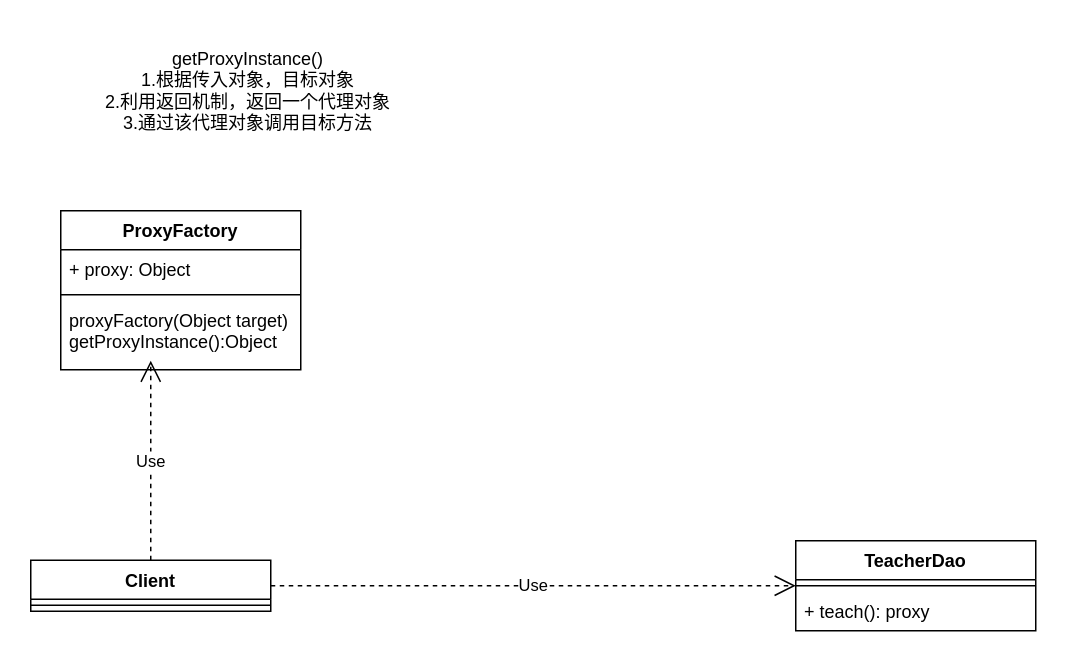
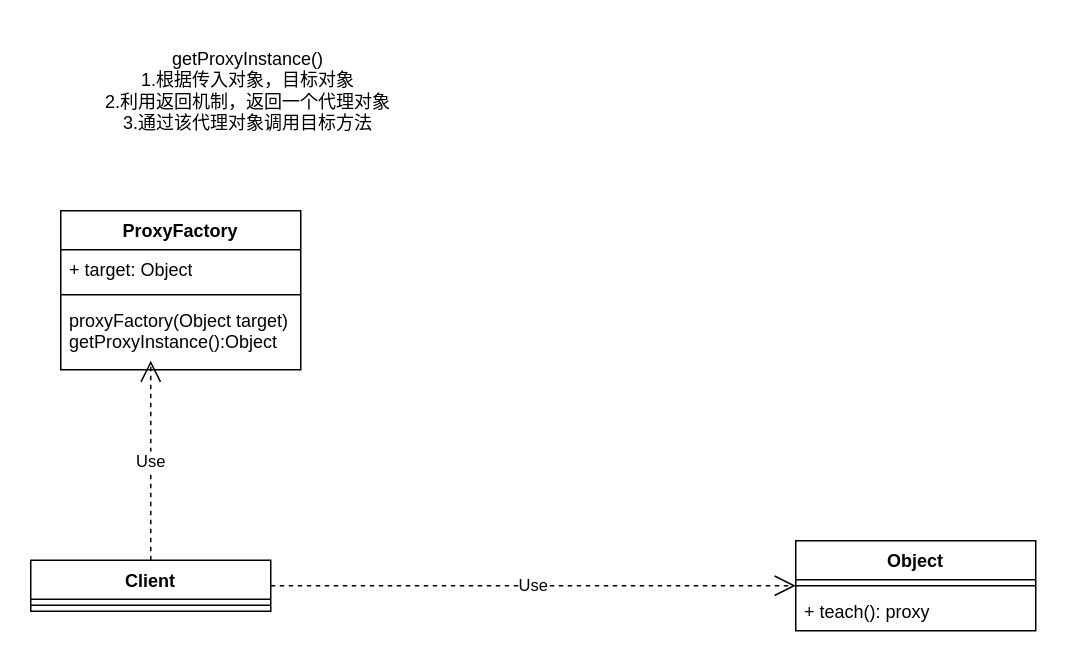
  <mxCell id="0" />
  <mxCell id="1" parent="0" />
- <mxCell id="2" value="TeacherDao" style="swimlane;fontStyle=1;align=center;verticalAlign=top;childLayout=stackLayout;horizontal=1;startSize=26;horizontalStack=0;resizeParent=1;resizeParentMax=0;resizeLast=0;collapsible=1;marginBottom=0;whiteSpace=wrap;html=1;" vertex="1" parent="1"><mxGeometry x="530" y="360" width="160" height="60" as="geometry" /></mxCell>
+ <mxCell id="2" value="Object" style="swimlane;fontStyle=1;align=center;verticalAlign=top;childLayout=stackLayout;horizontal=1;startSize=26;horizontalStack=0;resizeParent=1;resizeParentMax=0;resizeLast=0;collapsible=1;marginBottom=0;whiteSpace=wrap;html=1;" vertex="1" parent="1"><mxGeometry x="530" y="360" width="160" height="60" as="geometry" /></mxCell>
  <mxCell id="3" value="" style="line;strokeWidth=1;fillColor=none;align=left;verticalAlign=middle;spacingTop=-1;spacingLeft=3;spacingRight=3;rotatable=0;labelPosition=right;points=[];portConstraint=eastwest;strokeColor=inherit;" vertex="1" parent="2"><mxGeometry y="26" width="160" height="8" as="geometry" /></mxCell>
  <mxCell id="4" value="+ teach(): proxy" style="text;strokeColor=none;fillColor=none;align=left;verticalAlign=top;spacingLeft=4;spacingRight=4;overflow=hidden;rotatable=0;points=[[0,0.5],[1,0.5]];portConstraint=eastwest;whiteSpace=wrap;html=1;" vertex="1" parent="2"><mxGeometry y="34" width="160" height="26" as="geometry" /></mxCell>
  <mxCell id="5" value="ProxyFactory" style="swimlane;fontStyle=1;align=center;verticalAlign=top;childLayout=stackLayout;horizontal=1;startSize=26;horizontalStack=0;resizeParent=1;resizeParentMax=0;resizeLast=0;collapsible=1;marginBottom=0;whiteSpace=wrap;html=1;" vertex="1" parent="1"><mxGeometry x="40" y="140" width="160" height="106" as="geometry" /></mxCell>
- <mxCell id="6" value="+ proxy: Object" style="text;strokeColor=none;fillColor=none;align=left;verticalAlign=top;spacingLeft=4;spacingRight=4;overflow=hidden;rotatable=0;points=[[0,0.5],[1,0.5]];portConstraint=eastwest;whiteSpace=wrap;html=1;" vertex="1" parent="5"><mxGeometry y="26" width="160" height="26" as="geometry" /></mxCell>
+ <mxCell id="6" value="+ target: Object" style="text;strokeColor=none;fillColor=none;align=left;verticalAlign=top;spacingLeft=4;spacingRight=4;overflow=hidden;rotatable=0;points=[[0,0.5],[1,0.5]];portConstraint=eastwest;whiteSpace=wrap;html=1;" vertex="1" parent="5"><mxGeometry y="26" width="160" height="26" as="geometry" /></mxCell>
  <mxCell id="7" value="" style="line;strokeWidth=1;fillColor=none;align=left;verticalAlign=middle;spacingTop=-1;spacingLeft=3;spacingRight=3;rotatable=0;labelPosition=right;points=[];portConstraint=eastwest;strokeColor=inherit;" vertex="1" parent="5"><mxGeometry y="52" width="160" height="8" as="geometry" /></mxCell>
  <mxCell id="8" value="&lt;div&gt;proxyFactory(Object target)&lt;/div&gt;&lt;div&gt;getProxyInstance():Object&lt;/div&gt;" style="text;strokeColor=none;fillColor=none;align=left;verticalAlign=top;spacingLeft=4;spacingRight=4;overflow=hidden;rotatable=0;points=[[0,0.5],[1,0.5]];portConstraint=eastwest;whiteSpace=wrap;html=1;" vertex="1" parent="5"><mxGeometry y="60" width="160" height="46" as="geometry" /></mxCell>
  <mxCell id="9" value="Client" style="swimlane;fontStyle=1;align=center;verticalAlign=top;childLayout=stackLayout;horizontal=1;startSize=26;horizontalStack=0;resizeParent=1;resizeParentMax=0;resizeLast=0;collapsible=1;marginBottom=0;whiteSpace=wrap;html=1;" vertex="1" parent="1"><mxGeometry x="20" y="373" width="160" height="34" as="geometry" /></mxCell>
  <mxCell id="10" value="" style="line;strokeWidth=1;fillColor=none;align=left;verticalAlign=middle;spacingTop=-1;spacingLeft=3;spacingRight=3;rotatable=0;labelPosition=right;points=[];portConstraint=eastwest;strokeColor=inherit;" vertex="1" parent="9"><mxGeometry y="26" width="160" height="8" as="geometry" /></mxCell>
  <mxCell id="11" value="Use" style="endArrow=open;endSize=12;dashed=1;html=1;rounded=0;exitX=1;exitY=0.5;exitDx=0;exitDy=0;entryX=0;entryY=0.5;entryDx=0;entryDy=0;entryPerimeter=0;" edge="1" parent="1" source="9" target="3"><mxGeometry width="160" relative="1" as="geometry"><mxPoint x="210" y="390" as="sourcePoint" /><mxPoint x="370" y="390" as="targetPoint" /></mxGeometry></mxCell>
  <mxCell id="12" value="Use" style="endArrow=open;endSize=12;dashed=1;html=1;rounded=0;exitX=0.5;exitY=0;exitDx=0;exitDy=0;entryX=0.375;entryY=0.87;entryDx=0;entryDy=0;entryPerimeter=0;" edge="1" parent="1" source="9" target="8"><mxGeometry width="160" relative="1" as="geometry"><mxPoint x="150" y="320" as="sourcePoint" /><mxPoint x="310" y="320" as="targetPoint" /></mxGeometry></mxCell>
  <mxCell id="13" value="&lt;div&gt;getProxyInstance()&lt;/div&gt;&lt;div&gt;1.根据传入对象，目标对象&lt;/div&gt;&lt;div&gt;2.利用返回机制，返回一个代理对象&lt;/div&gt;&lt;div&gt;3.通过该代理对象调用目标方法&lt;br&gt;&lt;/div&gt;" style="text;html=1;align=center;verticalAlign=middle;whiteSpace=wrap;rounded=0;" vertex="1" parent="1"><mxGeometry x="30" y="20" width="270" height="80" as="geometry" /></mxCell>
